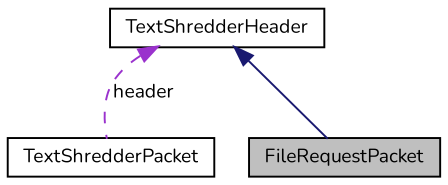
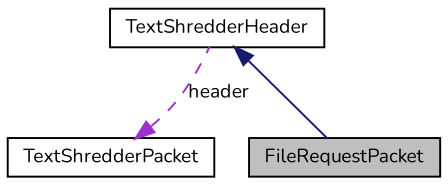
  digraph {
    fontname=Nunito
    node [color=black fillcolor=white fontname=Nunito fontsize=10 shape=record style=filled]
    edge [dir=back fontname=Nunito fontsize=10 labelfontname="FreeSans.ttf" labelfontsize=10]
    n1 [fillcolor=grey75 fontcolor=black height=0.2 label=FileRequestPacket width=0.4]
    n2 [height=0.2 label=TextShredderPacket width=0.4]
    n3 [height=0.2 label=TextShredderHeader width=0.4]
    n3 -> n1 [color=midnightblue style=solid]
-   n3 -> n2 [color=darkorchid3 label=header style=dashed]
+   n2 -> n3 [color=darkorchid3 label=header style=dashed]
  }
